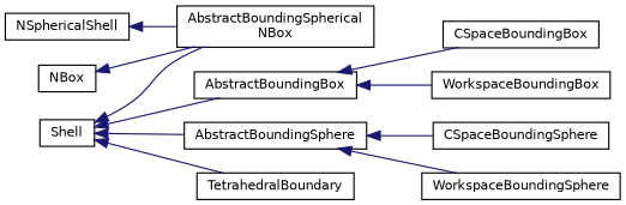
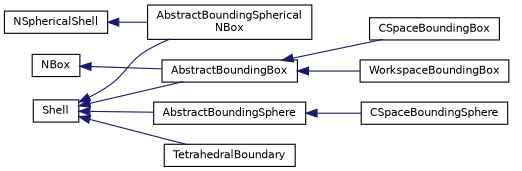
  digraph {
    rankdir=LR
    node [color=black fillcolor=white fontname=Helvetica fontsize=10 shape=record style=filled]
    edge [color=midnightblue dir=back fontname=Helvetica fontsize=10 labelfontname=Helvetica labelfontsize=10 style=solid]
    n1 [height=0.2 label=Shell width=0.4]
    n2 [height=0.2 label=AbstractBoundingBox width=0.4]
    n3 [height=0.2 label=AbstractBoundingSphere width=0.4]
    n4 [height=0.2 label="AbstractBoundingSpherical\lNBox" width=0.4]
    n5 [height=0.2 label=TetrahedralBoundary width=0.4]
    n6 [height=0.2 label=CSpaceBoundingBox width=0.4]
    n7 [height=0.2 label=WorkspaceBoundingBox width=0.4]
    n8 [height=0.2 label=CSpaceBoundingSphere width=0.4]
-   n9 [height=0.2 label=WorkspaceBoundingSphere width=0.4]
    n10 [height=0.2 label=NBox width=0.4]
    n11 [height=0.2 label=NSphericalShell width=0.4]
    n1 -> n2
    n1 -> n3
    n1 -> n4
    n1 -> n5
    n2 -> n6
    n2 -> n7
    n3 -> n8
-   n3 -> n9
-   n10 -> n4
+   n10 -> n2
    n11 -> n4
  }
